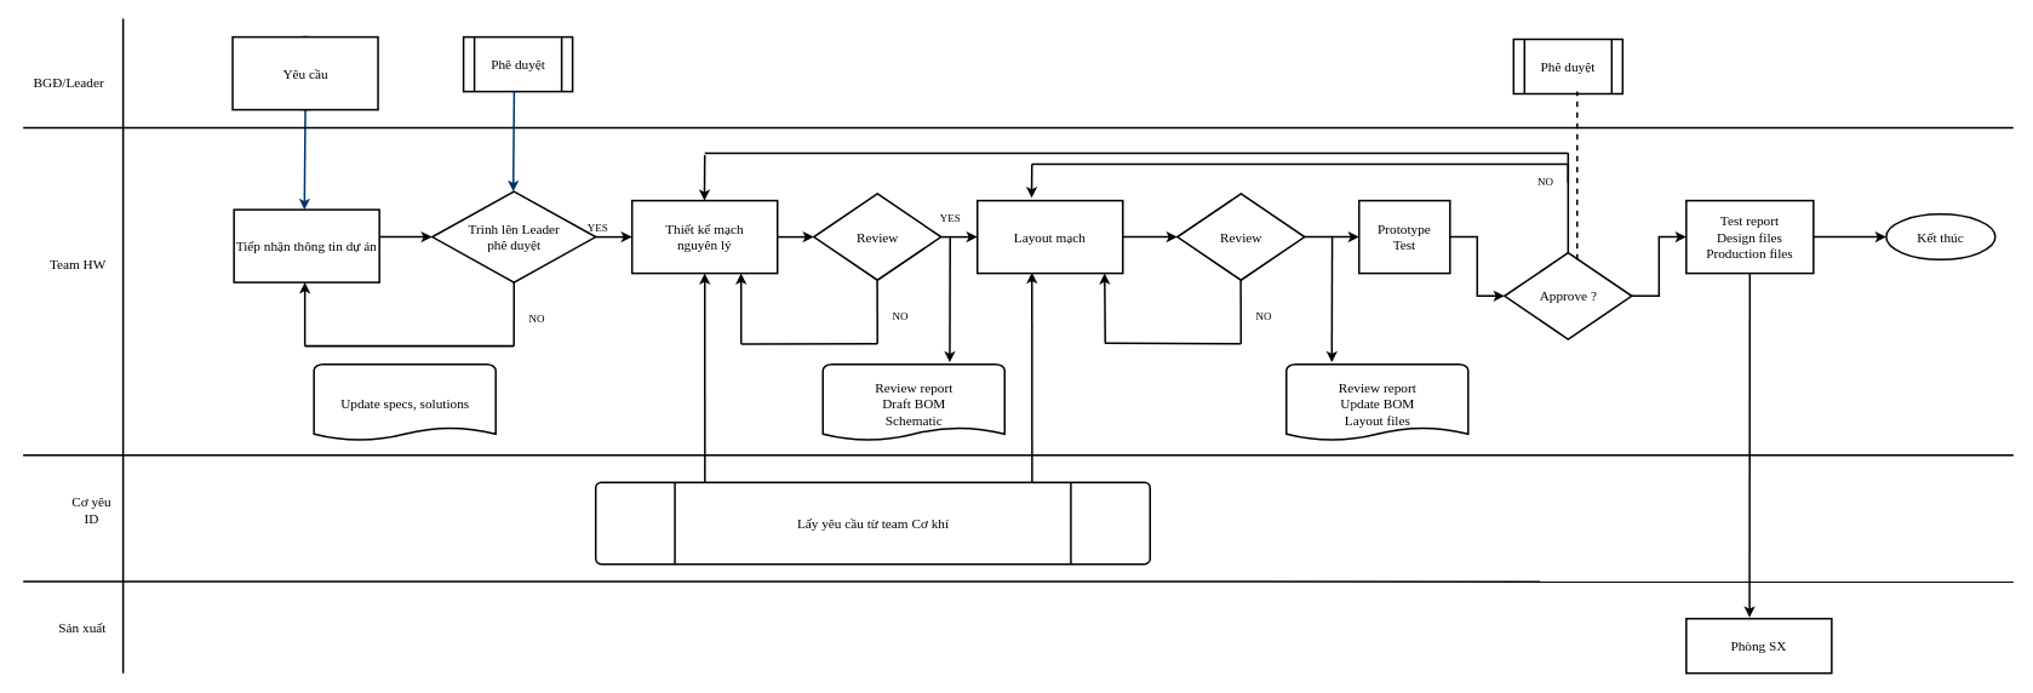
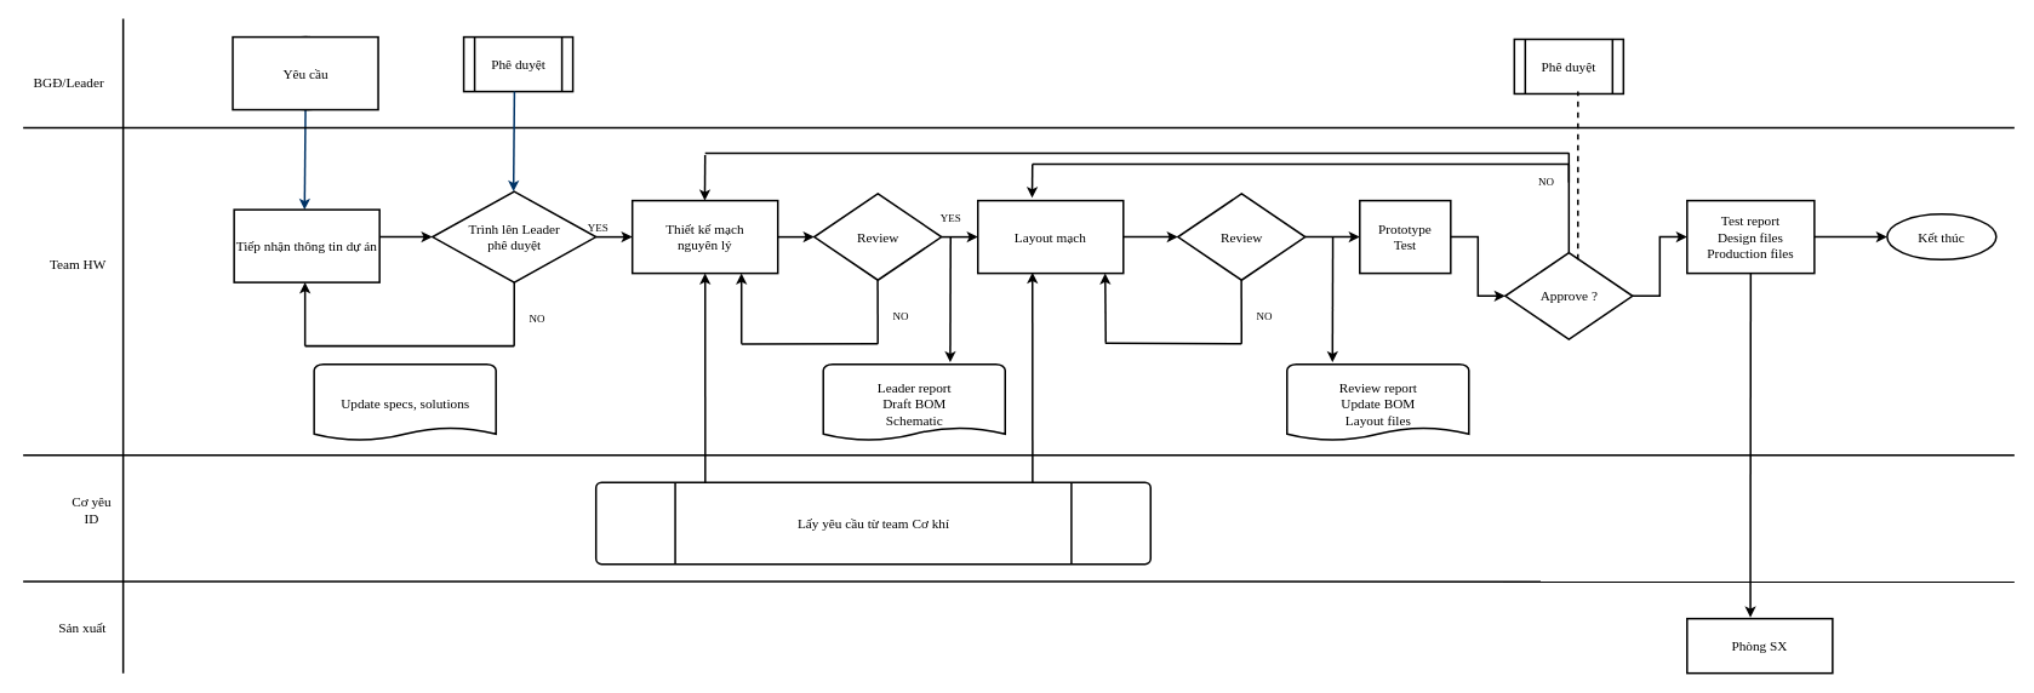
  <mxCell id="0" />
  <mxCell id="1" parent="0" />
  <mxCell id="2" value="" style="ellipse;whiteSpace=wrap;html=1;fontFamily=Verdana;strokeWidth=2;" parent="1" vertex="1"><mxGeometry x="276" y="40" width="120" height="80" as="geometry" /></mxCell>
  <mxCell id="3" style="fontStyle=1;strokeColor=#003366;strokeWidth=2;html=1;exitX=0.5;exitY=1;exitDx=0;exitDy=0;fontFamily=Verdana;" parent="1" source="20" edge="1"><mxGeometry relative="1" as="geometry"><mxPoint x="335" y="161" as="sourcePoint" /><mxPoint x="334.5" y="230" as="targetPoint" /></mxGeometry></mxCell>
  <mxCell id="4" value="" style="edgeStyle=orthogonalEdgeStyle;rounded=0;orthogonalLoop=1;jettySize=auto;html=1;fontFamily=Verdana;strokeWidth=2;" parent="1" source="5" target="9" edge="1"><mxGeometry relative="1" as="geometry" /></mxCell>
  <mxCell id="5" value="Trình lên Leader&lt;br style=&quot;font-size: 15px;&quot;&gt;phê duyệt" style="shape=mxgraph.flowchart.decision;strokeWidth=2;gradientColor=none;gradientDirection=north;fontStyle=0;html=1;fontFamily=Verdana;fontSize=15;" parent="1" vertex="1"><mxGeometry x="475.21" y="210" width="179.79" height="100" as="geometry" /></mxCell>
  <mxCell id="6" value="" style="edgeStyle=orthogonalEdgeStyle;rounded=0;orthogonalLoop=1;jettySize=auto;html=1;fontFamily=Verdana;strokeWidth=2;" parent="1" source="7" target="12" edge="1"><mxGeometry relative="1" as="geometry" /></mxCell>
  <mxCell id="7" value="Review" style="shape=mxgraph.flowchart.decision;strokeWidth=2;gradientColor=none;gradientDirection=north;fontStyle=0;html=1;fontFamily=Verdana;fontSize=15;" parent="1" vertex="1"><mxGeometry x="895" y="212.5" width="140" height="95" as="geometry" /></mxCell>
  <mxCell id="8" value="" style="edgeStyle=orthogonalEdgeStyle;rounded=0;orthogonalLoop=1;jettySize=auto;html=1;fontFamily=Verdana;strokeWidth=2;" parent="1" source="9" target="7" edge="1"><mxGeometry relative="1" as="geometry" /></mxCell>
  <mxCell id="9" value="&lt;span style=&quot;white-space: nowrap ; font-size: 15px&quot;&gt;Thiết kế mạch &lt;br&gt;nguyên lý&lt;/span&gt;" style="rounded=0;whiteSpace=wrap;html=1;fontFamily=Verdana;fontSize=15;strokeWidth=2;" parent="1" vertex="1"><mxGeometry x="695" y="220" width="160" height="80" as="geometry" /></mxCell>
  <mxCell id="10" value="Lấy yêu cầu từ team Cơ khí" style="shape=mxgraph.flowchart.predefined_process;strokeWidth=2;gradientColor=none;gradientDirection=north;fontStyle=0;html=1;fontFamily=Verdana;fontSize=15;" parent="1" vertex="1"><mxGeometry x="655" y="530" width="610" height="90" as="geometry" /></mxCell>
  <mxCell id="11" value="" style="edgeStyle=orthogonalEdgeStyle;rounded=0;orthogonalLoop=1;jettySize=auto;html=1;fontFamily=Verdana;strokeWidth=2;" parent="1" source="12" target="14" edge="1"><mxGeometry relative="1" as="geometry" /></mxCell>
  <mxCell id="12" value="&lt;span style=&quot;white-space: nowrap; font-size: 15px;&quot;&gt;Layout mạch&lt;/span&gt;" style="rounded=0;whiteSpace=wrap;html=1;fontFamily=Verdana;fontSize=15;strokeWidth=2;" parent="1" vertex="1"><mxGeometry x="1075" y="220" width="160" height="80" as="geometry" /></mxCell>
  <mxCell id="13" value="" style="edgeStyle=orthogonalEdgeStyle;rounded=0;orthogonalLoop=1;jettySize=auto;html=1;fontFamily=Verdana;strokeWidth=2;" parent="1" source="14" target="16" edge="1"><mxGeometry relative="1" as="geometry" /></mxCell>
  <mxCell id="14" value="Review" style="shape=mxgraph.flowchart.decision;strokeWidth=2;gradientColor=none;gradientDirection=north;fontStyle=0;html=1;fontFamily=Verdana;fontSize=15;" parent="1" vertex="1"><mxGeometry x="1295" y="212.5" width="140" height="95" as="geometry" /></mxCell>
  <mxCell id="15" value="" style="edgeStyle=orthogonalEdgeStyle;rounded=0;orthogonalLoop=1;jettySize=auto;html=1;fontFamily=Verdana;strokeWidth=2;" parent="1" source="16" target="43" edge="1"><mxGeometry relative="1" as="geometry" /></mxCell>
  <mxCell id="16" value="&lt;span style=&quot;white-space: nowrap; font-size: 15px;&quot;&gt;Prototype&lt;br style=&quot;font-size: 15px;&quot;&gt;Test&lt;br style=&quot;font-size: 15px;&quot;&gt;&lt;/span&gt;" style="rounded=0;whiteSpace=wrap;html=1;fontFamily=Verdana;fontSize=15;strokeWidth=2;" parent="1" vertex="1"><mxGeometry x="1495" y="220" width="100" height="80" as="geometry" /></mxCell>
  <mxCell id="17" value="Review report&lt;br style=&quot;font-size: 15px;&quot;&gt;Update BOM&lt;br style=&quot;font-size: 15px;&quot;&gt;Layout files" style="shape=mxgraph.flowchart.document;strokeWidth=2;gradientColor=none;gradientDirection=north;fontStyle=0;html=1;fontFamily=Verdana;fontSize=15;" parent="1" vertex="1"><mxGeometry x="1415" y="400" width="200" height="85" as="geometry" /></mxCell>
  <mxCell id="18" value="" style="endArrow=none;html=1;fontFamily=Verdana;strokeWidth=2;" parent="1" edge="1"><mxGeometry width="50" height="50" relative="1" as="geometry"><mxPoint x="135" y="740" as="sourcePoint" /><mxPoint x="135" y="20" as="targetPoint" /></mxGeometry></mxCell>
  <mxCell id="19" value="" style="endArrow=none;html=1;fontFamily=Verdana;strokeWidth=2;" parent="1" edge="1"><mxGeometry width="50" height="50" relative="1" as="geometry"><mxPoint x="25" y="500" as="sourcePoint" /><mxPoint x="2215" y="500" as="targetPoint" /></mxGeometry></mxCell>
  <mxCell id="20" value="Yêu cầu" style="rounded=0;whiteSpace=wrap;html=1;fontFamily=Verdana;fontSize=15;strokeWidth=2;" parent="1" vertex="1"><mxGeometry x="255.5" y="40" width="160" height="80" as="geometry" /></mxCell>
  <mxCell id="21" value="Phê duyệt" style="shape=process;whiteSpace=wrap;html=1;backgroundOutline=1;fontFamily=Verdana;fontSize=15;strokeWidth=2;" parent="1" vertex="1"><mxGeometry x="509.54" y="40" width="120" height="60" as="geometry" /></mxCell>
  <mxCell id="22" value="" style="endArrow=none;html=1;fontFamily=Verdana;strokeWidth=2;" parent="1" edge="1"><mxGeometry width="50" height="50" relative="1" as="geometry"><mxPoint x="25" y="140" as="sourcePoint" /><mxPoint x="2215" y="140" as="targetPoint" /></mxGeometry></mxCell>
  <mxCell id="23" value="BGĐ/Leader" style="text;html=1;align=center;verticalAlign=middle;resizable=0;points=[];autosize=1;fontFamily=Verdana;fontSize=15;direction=east;strokeWidth=2;" parent="1" vertex="1"><mxGeometry x="20" y="80" width="110" height="20" as="geometry" /></mxCell>
  <mxCell id="24" value="Team HW" style="text;html=1;align=center;verticalAlign=middle;resizable=0;points=[];autosize=1;fontFamily=Verdana;fontSize=15;direction=east;flipH=1;flipV=1;strokeWidth=2;" parent="1" vertex="1"><mxGeometry x="40" y="280" width="90" height="20" as="geometry" /></mxCell>
  <mxCell id="25" value="" style="endArrow=classic;html=1;fontFamily=Verdana;strokeWidth=2;" parent="1" edge="1"><mxGeometry width="50" height="50" relative="1" as="geometry"><mxPoint x="415" y="260" as="sourcePoint" /><mxPoint x="475" y="260" as="targetPoint" /></mxGeometry></mxCell>
  <mxCell id="26" value="Tiếp nhận thông tin dự án" style="rounded=0;whiteSpace=wrap;html=1;fontFamily=Verdana;fontSize=15;strokeWidth=2;" parent="1" vertex="1"><mxGeometry x="257" y="230" width="160" height="80" as="geometry" /></mxCell>
  <mxCell id="27" value="YES" style="text;html=1;align=center;verticalAlign=middle;resizable=0;points=[];autosize=1;fontFamily=Verdana;strokeWidth=2;" parent="1" vertex="1"><mxGeometry x="636.79" y="240" width="40" height="20" as="geometry" /></mxCell>
  <mxCell id="28" value="" style="endArrow=classic;html=1;fontFamily=Verdana;strokeWidth=2;" parent="1" edge="1"><mxGeometry width="50" height="50" relative="1" as="geometry"><mxPoint x="335" y="380" as="sourcePoint" /><mxPoint x="335" y="310" as="targetPoint" /></mxGeometry></mxCell>
  <mxCell id="29" value="" style="endArrow=none;html=1;fontFamily=Verdana;strokeWidth=2;" parent="1" edge="1"><mxGeometry width="50" height="50" relative="1" as="geometry"><mxPoint x="335" y="380" as="sourcePoint" /><mxPoint x="565" y="380" as="targetPoint" /></mxGeometry></mxCell>
  <mxCell id="30" value="" style="endArrow=none;html=1;entryX=0.5;entryY=1;entryDx=0;entryDy=0;entryPerimeter=0;fontFamily=Verdana;strokeWidth=2;" parent="1" target="5" edge="1"><mxGeometry width="50" height="50" relative="1" as="geometry"><mxPoint x="565" y="380" as="sourcePoint" /><mxPoint x="565" y="320" as="targetPoint" /></mxGeometry></mxCell>
  <mxCell id="31" value="NO" style="text;html=1;align=center;verticalAlign=middle;resizable=0;points=[];autosize=1;fontFamily=Verdana;strokeWidth=2;" parent="1" vertex="1"><mxGeometry x="575" y="340" width="30" height="20" as="geometry" /></mxCell>
  <mxCell id="32" value="YES" style="text;html=1;align=center;verticalAlign=middle;resizable=0;points=[];autosize=1;fontFamily=Verdana;strokeWidth=2;" parent="1" vertex="1"><mxGeometry x="1025" y="230" width="40" height="20" as="geometry" /></mxCell>
  <mxCell id="33" value="" style="endArrow=classic;html=1;entryX=0.25;entryY=1;entryDx=0;entryDy=0;fontFamily=Verdana;strokeWidth=2;" parent="1" edge="1"><mxGeometry width="50" height="50" relative="1" as="geometry"><mxPoint x="815" y="377.5" as="sourcePoint" /><mxPoint x="815" y="300" as="targetPoint" /></mxGeometry></mxCell>
  <mxCell id="34" value="" style="endArrow=none;html=1;fontFamily=Verdana;strokeWidth=2;" parent="1" edge="1"><mxGeometry width="50" height="50" relative="1" as="geometry"><mxPoint x="815" y="378" as="sourcePoint" /><mxPoint x="965" y="377.5" as="targetPoint" /></mxGeometry></mxCell>
  <mxCell id="35" value="" style="endArrow=none;html=1;entryX=0.5;entryY=1;entryDx=0;entryDy=0;entryPerimeter=0;fontFamily=Verdana;strokeWidth=2;" parent="1" edge="1"><mxGeometry width="50" height="50" relative="1" as="geometry"><mxPoint x="965" y="377.5" as="sourcePoint" /><mxPoint x="964.79" y="307.5" as="targetPoint" /></mxGeometry></mxCell>
  <mxCell id="36" value="NO" style="text;html=1;align=center;verticalAlign=middle;resizable=0;points=[];autosize=1;fontFamily=Verdana;strokeWidth=2;" parent="1" vertex="1"><mxGeometry x="975" y="337.5" width="30" height="20" as="geometry" /></mxCell>
  <mxCell id="37" value="" style="endArrow=none;html=1;fontFamily=Verdana;strokeWidth=2;" parent="1" edge="1"><mxGeometry width="50" height="50" relative="1" as="geometry"><mxPoint x="1215" y="377" as="sourcePoint" /><mxPoint x="1365" y="377.5" as="targetPoint" /></mxGeometry></mxCell>
  <mxCell id="38" value="" style="endArrow=none;html=1;entryX=0.5;entryY=1;entryDx=0;entryDy=0;entryPerimeter=0;fontFamily=Verdana;strokeWidth=2;" parent="1" edge="1"><mxGeometry width="50" height="50" relative="1" as="geometry"><mxPoint x="1365" y="377.5" as="sourcePoint" /><mxPoint x="1364.79" y="307.5" as="targetPoint" /></mxGeometry></mxCell>
  <mxCell id="39" value="NO" style="text;html=1;align=center;verticalAlign=middle;resizable=0;points=[];autosize=1;fontFamily=Verdana;strokeWidth=2;" parent="1" vertex="1"><mxGeometry x="1375" y="337.5" width="30" height="20" as="geometry" /></mxCell>
  <mxCell id="40" value="" style="endArrow=classic;html=1;entryX=0.148;entryY=-0.025;entryDx=0;entryDy=0;entryPerimeter=0;fontFamily=Verdana;strokeWidth=2;" parent="1" edge="1"><mxGeometry width="50" height="50" relative="1" as="geometry"><mxPoint x="1045" y="260" as="sourcePoint" /><mxPoint x="1044.6" y="397.875" as="targetPoint" /></mxGeometry></mxCell>
  <mxCell id="41" value="" style="endArrow=classic;html=1;entryX=0.148;entryY=-0.025;entryDx=0;entryDy=0;entryPerimeter=0;fontFamily=Verdana;strokeWidth=2;" parent="1" edge="1"><mxGeometry width="50" height="50" relative="1" as="geometry"><mxPoint x="1465.4" y="260" as="sourcePoint" /><mxPoint x="1465" y="397.875" as="targetPoint" /></mxGeometry></mxCell>
  <mxCell id="42" value="" style="edgeStyle=orthogonalEdgeStyle;rounded=0;orthogonalLoop=1;jettySize=auto;html=1;fontFamily=Verdana;strokeWidth=2;" parent="1" source="43" target="54" edge="1"><mxGeometry relative="1" as="geometry" /></mxCell>
  <mxCell id="43" value="Approve ?" style="shape=mxgraph.flowchart.decision;strokeWidth=2;gradientColor=none;gradientDirection=north;fontStyle=0;html=1;fontFamily=Verdana;fontSize=15;" parent="1" vertex="1"><mxGeometry x="1655" y="277.5" width="140" height="95" as="geometry" /></mxCell>
  <mxCell id="44" value="" style="endArrow=none;html=1;exitX=0.5;exitY=0;exitDx=0;exitDy=0;exitPerimeter=0;fontFamily=Verdana;strokeWidth=2;" parent="1" source="43" edge="1"><mxGeometry width="50" height="50" relative="1" as="geometry"><mxPoint x="1724.94" y="210" as="sourcePoint" /><mxPoint x="1725" y="180" as="targetPoint" /></mxGeometry></mxCell>
  <mxCell id="45" value="" style="endArrow=none;html=1;fontFamily=Verdana;strokeWidth=2;" parent="1" edge="1"><mxGeometry width="50" height="50" relative="1" as="geometry"><mxPoint x="1135" y="180" as="sourcePoint" /><mxPoint x="1725" y="180" as="targetPoint" /></mxGeometry></mxCell>
  <mxCell id="46" value="" style="endArrow=classic;html=1;entryX=0.373;entryY=-0.038;entryDx=0;entryDy=0;entryPerimeter=0;fontFamily=Verdana;strokeWidth=2;" parent="1" target="12" edge="1"><mxGeometry width="50" height="50" relative="1" as="geometry"><mxPoint x="1135" y="180" as="sourcePoint" /><mxPoint x="1185" y="130" as="targetPoint" /></mxGeometry></mxCell>
  <mxCell id="47" value="NO" style="text;html=1;align=center;verticalAlign=middle;resizable=0;points=[];autosize=1;fontFamily=Verdana;strokeWidth=2;" parent="1" vertex="1"><mxGeometry x="1685" y="190" width="30" height="20" as="geometry" /></mxCell>
  <mxCell id="48" value="" style="endArrow=none;html=1;exitX=0.5;exitY=0;exitDx=0;exitDy=0;exitPerimeter=0;fontFamily=Verdana;strokeWidth=2;" parent="1" edge="1"><mxGeometry width="50" height="50" relative="1" as="geometry"><mxPoint x="1725" y="200" as="sourcePoint" /><mxPoint x="1725" y="167.5" as="targetPoint" /></mxGeometry></mxCell>
  <mxCell id="49" value="" style="endArrow=none;html=1;fontFamily=Verdana;strokeWidth=2;" parent="1" edge="1"><mxGeometry width="50" height="50" relative="1" as="geometry"><mxPoint x="775" y="168" as="sourcePoint" /><mxPoint x="1725" y="168" as="targetPoint" /></mxGeometry></mxCell>
  <mxCell id="50" value="" style="endArrow=classic;html=1;entryX=0.25;entryY=1;entryDx=0;entryDy=0;fontFamily=Verdana;strokeWidth=2;" parent="1" edge="1"><mxGeometry width="50" height="50" relative="1" as="geometry"><mxPoint x="775" y="170" as="sourcePoint" /><mxPoint x="774.66" y="220" as="targetPoint" /></mxGeometry></mxCell>
  <mxCell id="51" style="fontStyle=1;strokeColor=#003366;strokeWidth=2;html=1;exitX=0.5;exitY=1;exitDx=0;exitDy=0;fontFamily=Verdana;" parent="1" edge="1"><mxGeometry relative="1" as="geometry"><mxPoint x="565.29" y="100" as="sourcePoint" /><mxPoint x="564.29" y="210" as="targetPoint" /></mxGeometry></mxCell>
  <mxCell id="52" value="Update specs, solutions" style="shape=mxgraph.flowchart.document;strokeWidth=2;gradientColor=none;gradientDirection=north;fontStyle=0;html=1;fontFamily=Verdana;fontSize=15;" parent="1" vertex="1"><mxGeometry x="345" y="400" width="200" height="85" as="geometry" /></mxCell>
  <mxCell id="53" value="" style="edgeStyle=orthogonalEdgeStyle;rounded=0;orthogonalLoop=1;jettySize=auto;html=1;fontFamily=Verdana;strokeWidth=2;" parent="1" source="54" target="60" edge="1"><mxGeometry relative="1" as="geometry" /></mxCell>
  <mxCell id="54" value="&lt;span style=&quot;white-space: nowrap; font-size: 15px;&quot;&gt;Test report&lt;br style=&quot;font-size: 15px;&quot;&gt;Design files&lt;br style=&quot;font-size: 15px;&quot;&gt;Production files&lt;br style=&quot;font-size: 15px;&quot;&gt;&lt;/span&gt;" style="rounded=0;whiteSpace=wrap;html=1;fontFamily=Verdana;fontSize=15;strokeWidth=2;" parent="1" vertex="1"><mxGeometry x="1855" y="220" width="140" height="80" as="geometry" /></mxCell>
  <mxCell id="55" value="Phòng SX" style="rounded=0;whiteSpace=wrap;html=1;fontFamily=Verdana;fontSize=15;strokeWidth=2;" parent="1" vertex="1"><mxGeometry x="1855" y="680" width="160" height="60" as="geometry" /></mxCell>
  <mxCell id="56" value="" style="endArrow=classic;html=1;entryX=0.435;entryY=-0.022;entryDx=0;entryDy=0;entryPerimeter=0;fontFamily=Verdana;strokeWidth=2;" parent="1" target="55" edge="1"><mxGeometry width="50" height="50" relative="1" as="geometry"><mxPoint x="1924.98" y="300" as="sourcePoint" /><mxPoint x="1924.58" y="437.875" as="targetPoint" /></mxGeometry></mxCell>
  <mxCell id="57" value="" style="endArrow=none;html=1;fontFamily=Verdana;strokeWidth=2;" parent="1" edge="1"><mxGeometry width="50" height="50" relative="1" as="geometry"><mxPoint x="25" y="639" as="sourcePoint" /><mxPoint x="2215" y="639.41" as="targetPoint" /></mxGeometry></mxCell>
  <mxCell id="58" value="Phê duyệt" style="shape=process;whiteSpace=wrap;html=1;backgroundOutline=1;fontFamily=Verdana;fontSize=15;strokeWidth=2;" parent="1" vertex="1"><mxGeometry x="1665" y="42.5" width="120" height="60" as="geometry" /></mxCell>
  <mxCell id="59" value="" style="endArrow=none;dashed=1;html=1;exitX=0.571;exitY=0.079;exitDx=0;exitDy=0;exitPerimeter=0;fontFamily=Verdana;strokeWidth=2;" parent="1" source="43" edge="1"><mxGeometry width="50" height="50" relative="1" as="geometry"><mxPoint x="1685" y="150" as="sourcePoint" /><mxPoint x="1735" y="100" as="targetPoint" /></mxGeometry></mxCell>
  <mxCell id="60" value="Kết thúc" style="ellipse;whiteSpace=wrap;html=1;fontFamily=Verdana;fontSize=15;strokeWidth=2;" parent="1" vertex="1"><mxGeometry x="2075" y="235" width="120" height="50" as="geometry" /></mxCell>
  <mxCell id="61" value="Cơ yêu&lt;br&gt;ID" style="text;html=1;align=center;verticalAlign=middle;resizable=0;points=[];autosize=1;fontFamily=Verdana;fontSize=15;direction=east;flipH=1;flipV=1;strokeWidth=2;" parent="1" vertex="1"><mxGeometry x="70" y="540" width="60" height="40" as="geometry" /></mxCell>
  <mxCell id="62" value="Sản xuất" style="text;html=1;align=center;verticalAlign=middle;resizable=0;points=[];autosize=1;fontFamily=Verdana;fontSize=15;direction=east;flipH=1;flipV=1;strokeWidth=2;" parent="1" vertex="1"><mxGeometry x="50" y="680" width="80" height="20" as="geometry" /></mxCell>
  <mxCell id="63" value="" style="endArrow=classic;html=1;strokeWidth=2;exitX=0.197;exitY=0.011;exitDx=0;exitDy=0;exitPerimeter=0;" parent="1" source="10" edge="1"><mxGeometry width="50" height="50" relative="1" as="geometry"><mxPoint x="725" y="350" as="sourcePoint" /><mxPoint x="775" y="300" as="targetPoint" /></mxGeometry></mxCell>
- <mxCell id="64" value="Review report&lt;br style=&quot;font-size: 15px;&quot;&gt;Draft BOM&lt;br style=&quot;font-size: 15px;&quot;&gt;Schematic" style="shape=mxgraph.flowchart.document;strokeWidth=2;gradientColor=none;gradientDirection=north;fontStyle=0;html=1;fontFamily=Verdana;fontSize=15;" parent="1" vertex="1"><mxGeometry x="905" y="400" width="200" height="85" as="geometry" /></mxCell>
+ <mxCell id="64" value="Leader report&lt;br style=&quot;font-size: 15px;&quot;&gt;Draft BOM&lt;br style=&quot;font-size: 15px;&quot;&gt;Schematic" style="shape=mxgraph.flowchart.document;strokeWidth=2;gradientColor=none;gradientDirection=north;fontStyle=0;html=1;fontFamily=Verdana;fontSize=15;" parent="1" vertex="1"><mxGeometry x="905" y="400" width="200" height="85" as="geometry" /></mxCell>
  <mxCell id="65" value="" style="endArrow=classic;html=1;entryX=0.371;entryY=1.018;entryDx=0;entryDy=0;entryPerimeter=0;fontFamily=Verdana;strokeWidth=2;" parent="1" edge="1"><mxGeometry width="50" height="50" relative="1" as="geometry"><mxPoint x="1215.64" y="376.06" as="sourcePoint" /><mxPoint x="1215" y="300" as="targetPoint" /></mxGeometry></mxCell>
  <mxCell id="66" value="" style="endArrow=classic;html=1;strokeWidth=2;exitX=0.197;exitY=0.011;exitDx=0;exitDy=0;exitPerimeter=0;" parent="1" edge="1"><mxGeometry width="50" height="50" relative="1" as="geometry"><mxPoint x="1135.17" y="530" as="sourcePoint" /><mxPoint x="1135" y="299.01" as="targetPoint" /></mxGeometry></mxCell>
